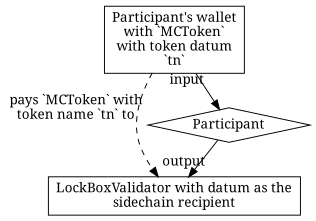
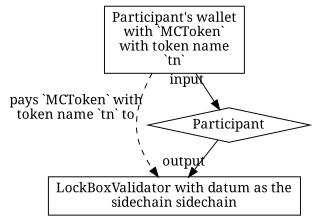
  strict digraph {
    fontname="Noto Serif"
    node [fontname="Noto Serif" shape=record]
    edge [fontname="Noto Serif"]
-   n1 [label="Participant's wallet\nwith `MCToken`\nwith token datum\n`tn`"]
-   n2 [label="LockBoxValidator with datum as the\nsidechain recipient"]
+   n1 [label="Participant's wallet\nwith `MCToken`\nwith token name\n`tn`"]
+   n2 [label="LockBoxValidator with datum as the\nsidechain sidechain"]
    n3 [label=Participant shape=diamond]
    n1 -> n2 [style=dashed xlabel="pays `MCToken` with\ntoken name `tn` to"]
    n1 -> n3 [xlabel=input]
    n3 -> n2 [xlabel=output]
  }
